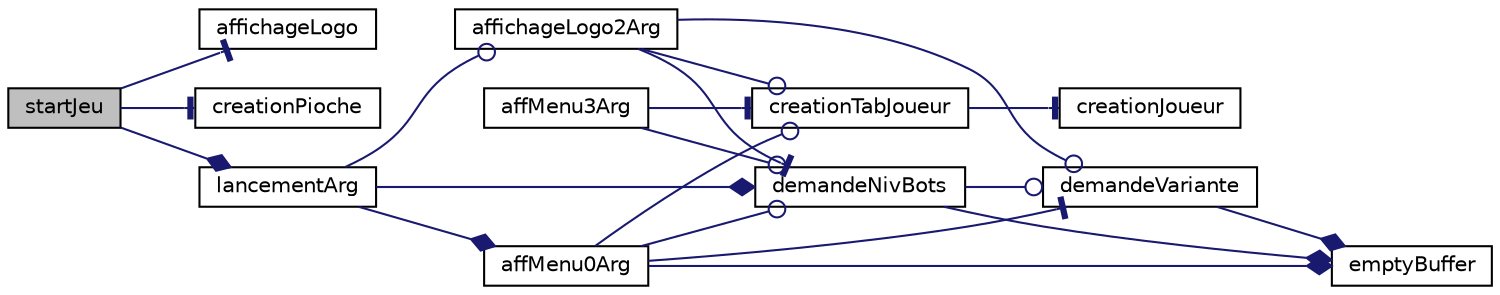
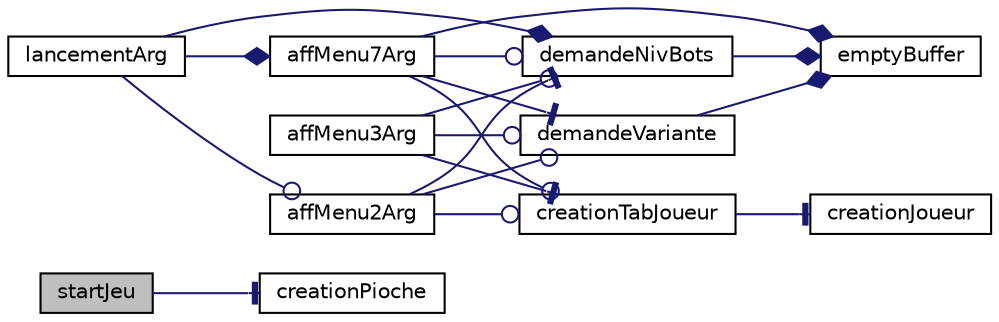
  digraph {
    rankdir=LR
    node [color=black fillcolor=white fontname=Helvetica fontsize=10 shape=record style=filled]
    edge [arrowhead=odot color=midnightblue fontname=Helvetica fontsize=10 labelfontname=Helvetica labelfontsize=10 style=solid]
    n1 [fillcolor=grey75 fontcolor=black height=0.2 label=startJeu width=0.4]
-   n2 [height=0.2 label=affichageLogo width=0.4]
    n3 [height=0.2 label=creationPioche width=0.4]
    n4 [height=0.2 label=lancementArg width=0.4]
-   n5 [height=0.2 label=affMenu0Arg width=0.4]
-   n6 [height=0.2 label=affichageLogo2Arg width=0.4]
+   n5 [height=0.2 label=affMenu7Arg width=0.4]
+   n6 [height=0.2 label=affMenu2Arg width=0.4]
    n7 [height=0.2 label=demandeNivBots width=0.4]
    n8 [height=0.2 label=creationTabJoueur width=0.4]
    n9 [height=0.2 label=emptyBuffer width=0.4]
    n10 [height=0.2 label=demandeVariante width=0.4]
    n11 [height=0.2 label=affMenu3Arg width=0.4]
    n12 [height=0.2 label=creationJoueur width=0.4]
-   n1 -> n2 [arrowhead=tee]
    n1 -> n3 [arrowhead=tee]
-   n1 -> n4 [arrowhead=diamond]
    n4 -> n5 [arrowhead=diamond]
    n4 -> n6
    n4 -> n7 [arrowhead=diamond]
    n5 -> n7
    n5 -> n8
    n5 -> n9 [arrowhead=diamond]
    n5 -> n10 [arrowhead=tee]
    n6 -> n7 [arrowhead=tee]
    n6 -> n8
    n6 -> n10
    n7 -> n9 [arrowhead=diamond]
    n8 -> n12 [arrowhead=tee]
    n10 -> n9 [arrowhead=diamond]
    n11 -> n7
    n11 -> n8 [arrowhead=tee]
-   n7 -> n10
+   n11 -> n10
  }
